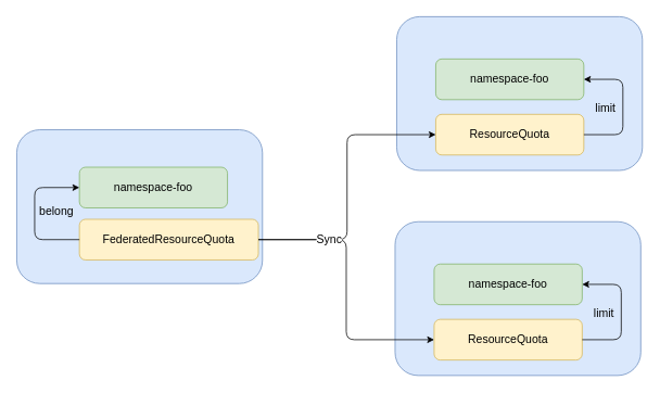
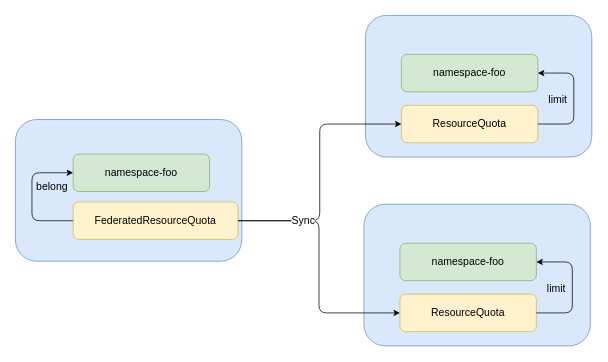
  <mxCell id="0" />
  <mxCell id="1" parent="0" />
  <mxCell id="2" value="" style="rounded=1;whiteSpace=wrap;html=1;fillColor=#dae8fc;strokeColor=#6c8ebf;" vertex="1" parent="1"><mxGeometry x="20" y="159" width="302" height="189" as="geometry" /></mxCell>
  <mxCell id="3" value="&lt;font style=&quot;font-size: 14px&quot;&gt;namespace-foo&lt;/font&gt;" style="rounded=1;whiteSpace=wrap;html=1;fillColor=#d5e8d4;strokeColor=#82b366;" vertex="1" parent="1"><mxGeometry x="97" y="205" width="182" height="50" as="geometry" /></mxCell>
  <mxCell id="4" value="&lt;font style=&quot;font-size: 14px&quot;&gt;FederatedResourceQuota&lt;/font&gt;" style="rounded=1;whiteSpace=wrap;html=1;fillColor=#fff2cc;strokeColor=#d6b656;" vertex="1" parent="1"><mxGeometry x="97" y="269" width="220" height="50" as="geometry" /></mxCell>
  <mxCell id="5" value="" style="edgeStyle=elbowEdgeStyle;elbow=horizontal;endArrow=classic;html=1;entryX=0;entryY=0.5;entryDx=0;entryDy=0;exitX=0;exitY=0.5;exitDx=0;exitDy=0;" edge="1" parent="1" source="4" target="3"><mxGeometry width="50" height="50" relative="1" as="geometry"><mxPoint x="20" y="284" as="sourcePoint" /><mxPoint x="70" y="234" as="targetPoint" /><Array as="points"><mxPoint x="42" y="261" /></Array></mxGeometry></mxCell>
- <mxCell id="6" value="&lt;font style=&quot;font-size: 14px&quot;&gt;belong&lt;/font&gt;" style="text;html=1;strokeColor=none;fillColor=none;align=center;verticalAlign=middle;whiteSpace=wrap;rounded=0;" vertex="1" parent="1"><mxGeometry x="49" y="249" width="40" height="20" as="geometry" /></mxCell>
+ <mxCell id="6" value="&lt;font style=&quot;font-size: 14px&quot;&gt;belong&lt;/font&gt;" style="text;html=1;strokeColor=none;fillColor=none;align=center;verticalAlign=middle;whiteSpace=wrap;rounded=0;" vertex="1" parent="1"><mxGeometry x="49" y="239" width="40" height="20" as="geometry" /></mxCell>
  <mxCell id="7" style="edgeStyle=none;rounded=0;orthogonalLoop=1;jettySize=auto;html=1;exitX=0.5;exitY=1;exitDx=0;exitDy=0;" edge="1" parent="1" source="6" target="6"><mxGeometry relative="1" as="geometry" /></mxCell>
  <mxCell id="8" value="" style="rounded=1;whiteSpace=wrap;html=1;fillColor=#dae8fc;strokeColor=#6c8ebf;" vertex="1" parent="1"><mxGeometry x="487" y="20" width="302" height="189" as="geometry" /></mxCell>
  <mxCell id="9" value="&lt;font style=&quot;font-size: 14px&quot;&gt;namespace-foo&lt;/font&gt;" style="rounded=1;whiteSpace=wrap;html=1;fillColor=#d5e8d4;strokeColor=#82b366;" vertex="1" parent="1"><mxGeometry x="535" y="72" width="182" height="50" as="geometry" /></mxCell>
  <mxCell id="10" value="&lt;font style=&quot;font-size: 14px&quot;&gt;ResourceQuota&lt;/font&gt;" style="rounded=1;whiteSpace=wrap;html=1;fillColor=#fff2cc;strokeColor=#d6b656;" vertex="1" parent="1"><mxGeometry x="535" y="140" width="182" height="50" as="geometry" /></mxCell>
  <mxCell id="11" style="edgeStyle=none;rounded=0;orthogonalLoop=1;jettySize=auto;html=1;exitX=0.5;exitY=1;exitDx=0;exitDy=0;" edge="1" parent="1"><mxGeometry relative="1" as="geometry"><mxPoint x="550" y="136" as="sourcePoint" /><mxPoint x="550" y="136" as="targetPoint" /></mxGeometry></mxCell>
  <mxCell id="12" value="" style="edgeStyle=elbowEdgeStyle;elbow=horizontal;endArrow=classic;html=1;exitX=1;exitY=0.5;exitDx=0;exitDy=0;entryX=1;entryY=0.5;entryDx=0;entryDy=0;" edge="1" parent="1" source="10" target="9"><mxGeometry width="50" height="50" relative="1" as="geometry"><mxPoint x="877" y="125" as="sourcePoint" /><mxPoint x="927" y="75" as="targetPoint" /><Array as="points"><mxPoint x="765" y="133" /></Array></mxGeometry></mxCell>
  <mxCell id="13" value="&lt;font style=&quot;font-size: 14px&quot;&gt;limit&lt;/font&gt;" style="text;html=1;strokeColor=none;fillColor=none;align=center;verticalAlign=middle;whiteSpace=wrap;rounded=0;" vertex="1" parent="1"><mxGeometry x="724" y="122" width="40" height="20" as="geometry" /></mxCell>
  <mxCell id="14" value="" style="rounded=1;whiteSpace=wrap;html=1;fillColor=#dae8fc;strokeColor=#6c8ebf;" vertex="1" parent="1"><mxGeometry x="485" y="272" width="302" height="189" as="geometry" /></mxCell>
  <mxCell id="15" value="&lt;font style=&quot;font-size: 14px&quot;&gt;namespace-foo&lt;/font&gt;" style="rounded=1;whiteSpace=wrap;html=1;fillColor=#d5e8d4;strokeColor=#82b366;" vertex="1" parent="1"><mxGeometry x="533" y="324" width="182" height="50" as="geometry" /></mxCell>
  <mxCell id="16" value="&lt;font style=&quot;font-size: 14px&quot;&gt;ResourceQuota&lt;/font&gt;" style="rounded=1;whiteSpace=wrap;html=1;fillColor=#fff2cc;strokeColor=#d6b656;" vertex="1" parent="1"><mxGeometry x="533" y="392" width="182" height="50" as="geometry" /></mxCell>
  <mxCell id="17" style="edgeStyle=none;rounded=0;orthogonalLoop=1;jettySize=auto;html=1;exitX=0.5;exitY=1;exitDx=0;exitDy=0;" edge="1" parent="1"><mxGeometry relative="1" as="geometry"><mxPoint x="548" y="388" as="sourcePoint" /><mxPoint x="548" y="388" as="targetPoint" /></mxGeometry></mxCell>
  <mxCell id="18" value="" style="edgeStyle=elbowEdgeStyle;elbow=horizontal;endArrow=classic;html=1;exitX=1;exitY=0.5;exitDx=0;exitDy=0;entryX=1;entryY=0.5;entryDx=0;entryDy=0;" edge="1" parent="1" source="16" target="15"><mxGeometry width="50" height="50" relative="1" as="geometry"><mxPoint x="875" y="377" as="sourcePoint" /><mxPoint x="925" y="327" as="targetPoint" /><Array as="points"><mxPoint x="763" y="385" /></Array></mxGeometry></mxCell>
  <mxCell id="19" value="&lt;font style=&quot;font-size: 14px&quot;&gt;limit&lt;/font&gt;" style="text;html=1;strokeColor=none;fillColor=none;align=center;verticalAlign=middle;whiteSpace=wrap;rounded=0;" vertex="1" parent="1"><mxGeometry x="722" y="374" width="40" height="20" as="geometry" /></mxCell>
  <mxCell id="20" value="" style="edgeStyle=elbowEdgeStyle;elbow=horizontal;endArrow=classic;html=1;exitX=1;exitY=0.5;exitDx=0;exitDy=0;entryX=0;entryY=0.5;entryDx=0;entryDy=0;" edge="1" parent="1" source="4" target="10"><mxGeometry width="50" height="50" relative="1" as="geometry"><mxPoint x="367" y="303" as="sourcePoint" /><mxPoint x="417" y="253" as="targetPoint" /></mxGeometry></mxCell>
  <mxCell id="21" value="" style="edgeStyle=elbowEdgeStyle;elbow=horizontal;endArrow=classic;html=1;exitX=1;exitY=0.5;exitDx=0;exitDy=0;entryX=0;entryY=0.5;entryDx=0;entryDy=0;" edge="1" parent="1" source="4" target="16"><mxGeometry width="50" height="50" relative="1" as="geometry"><mxPoint x="311" y="398" as="sourcePoint" /><mxPoint x="361" y="348" as="targetPoint" /></mxGeometry></mxCell>
  <mxCell id="22" value="&lt;font style=&quot;font-size: 14px&quot;&gt;Sync&lt;/font&gt;" style="edgeLabel;html=1;align=center;verticalAlign=middle;resizable=0;points=[];" vertex="1" connectable="0" parent="21"><mxGeometry x="-0.491" y="1" relative="1" as="geometry"><mxPoint as="offset" /></mxGeometry></mxCell>
